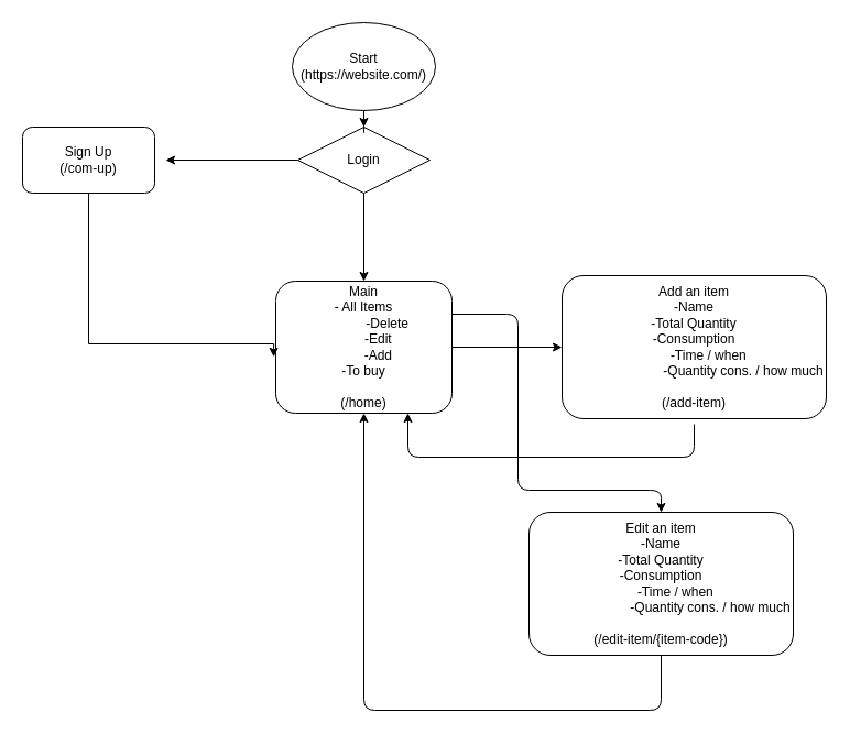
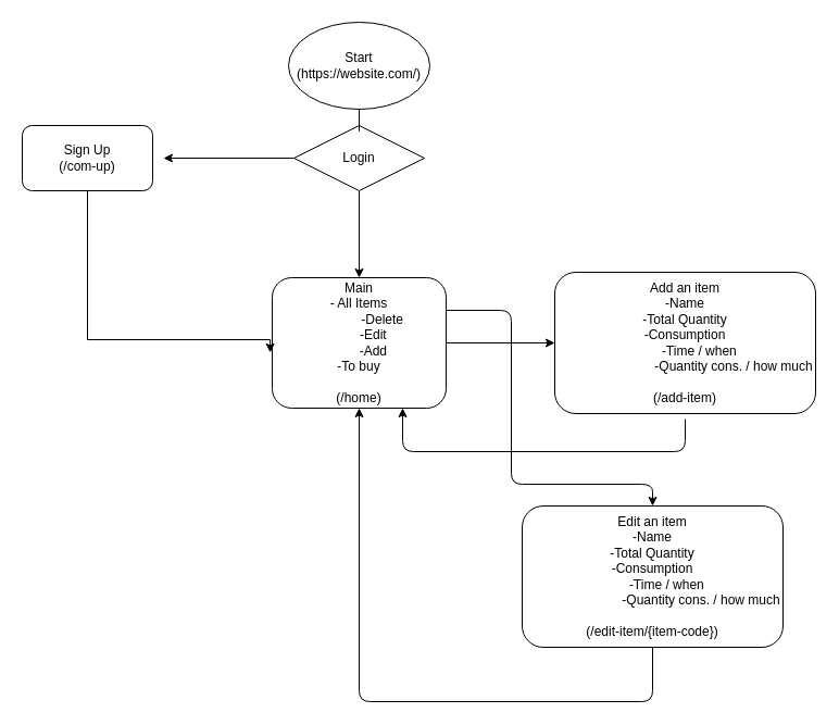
  <mxCell id="0" />
  <mxCell id="1" parent="0" />
  <mxCell id="2" style="edgeStyle=orthogonalEdgeStyle;rounded=0;orthogonalLoop=1;jettySize=auto;html=1;entryX=0.5;entryY=0;entryDx=0;entryDy=0;" parent="1" source="4" target="7" edge="1"><mxGeometry relative="1" as="geometry" /></mxCell>
  <mxCell id="3" style="edgeStyle=orthogonalEdgeStyle;rounded=0;orthogonalLoop=1;jettySize=auto;html=1;" parent="1" source="4" edge="1"><mxGeometry relative="1" as="geometry"><mxPoint x="150" y="145" as="targetPoint" /></mxGeometry></mxCell>
  <mxCell id="4" value="Login" style="rhombus;whiteSpace=wrap;html=1;" parent="1" vertex="1"><mxGeometry x="270" y="115" width="120" height="60" as="geometry" /></mxCell>
  <mxCell id="5" style="edgeStyle=orthogonalEdgeStyle;rounded=0;orthogonalLoop=1;jettySize=auto;html=1;entryX=0;entryY=0.5;entryDx=0;entryDy=0;" parent="1" source="7" target="13" edge="1"><mxGeometry relative="1" as="geometry" /></mxCell>
  <mxCell id="6" style="edgeStyle=none;html=1;exitX=1;exitY=0.25;exitDx=0;exitDy=0;entryX=0.5;entryY=0;entryDx=0;entryDy=0;" edge="1" parent="1" source="7" target="15"><mxGeometry relative="1" as="geometry"><mxPoint x="630" y="445" as="targetPoint" /><Array as="points"><mxPoint x="470" y="285" /><mxPoint x="470" y="445" /><mxPoint x="600" y="445" /></Array></mxGeometry></mxCell>
  <mxCell id="7" value="Main&lt;br&gt;- All Items&lt;br&gt;&lt;span style=&quot;white-space: pre&quot;&gt;&#09;&lt;/span&gt;&amp;nbsp; &amp;nbsp; &amp;nbsp;-Delete&lt;br&gt;&lt;span style=&quot;white-space: pre&quot;&gt;&#09;&lt;/span&gt;-Edit&lt;br&gt;&lt;span style=&quot;white-space: pre&quot;&gt;&#09;&lt;/span&gt;-Add&lt;br&gt;-To buy&lt;br&gt;&lt;br&gt;(/home)" style="rounded=1;whiteSpace=wrap;html=1;" parent="1" vertex="1"><mxGeometry x="250" y="255" width="160" height="120" as="geometry" /></mxCell>
  <mxCell id="8" style="edgeStyle=orthogonalEdgeStyle;rounded=0;orthogonalLoop=1;jettySize=auto;html=1;entryX=-0.012;entryY=0.574;entryDx=0;entryDy=0;entryPerimeter=0;" parent="1" source="9" target="7" edge="1"><mxGeometry relative="1" as="geometry"><mxPoint x="80" y="315" as="targetPoint" /><Array as="points"><mxPoint x="80" y="312" /></Array></mxGeometry></mxCell>
  <mxCell id="9" value="Sign Up&lt;br&gt;(/com-up)" style="rounded=1;whiteSpace=wrap;html=1;" parent="1" vertex="1"><mxGeometry x="20" y="115" width="120" height="60" as="geometry" /></mxCell>
- <mxCell id="10" style="edgeStyle=orthogonalEdgeStyle;rounded=0;orthogonalLoop=1;jettySize=auto;html=1;entryX=0.5;entryY=0;entryDx=0;entryDy=0;" parent="1" source="11" target="4" edge="1"><mxGeometry relative="1" as="geometry" /></mxCell>
+ <mxCell id="10" style="edgeStyle=orthogonalEdgeStyle;rounded=0;orthogonalLoop=1;jettySize=auto;html=1;entryX=0.5;entryY=0;entryDx=0;entryDy=0;endArrow=none;" parent="1" source="11" target="4" edge="1"><mxGeometry relative="1" as="geometry" /></mxCell>
  <mxCell id="11" value="Start&lt;br&gt;(https://website.com/)" style="ellipse;whiteSpace=wrap;html=1;" parent="1" vertex="1"><mxGeometry x="265" y="20" width="130" height="80" as="geometry" /></mxCell>
  <mxCell id="12" style="edgeStyle=none;html=1;entryX=0.75;entryY=1;entryDx=0;entryDy=0;" edge="1" parent="1" target="7"><mxGeometry relative="1" as="geometry"><mxPoint x="310" y="505" as="targetPoint" /><mxPoint x="630" y="385" as="sourcePoint" /><Array as="points"><mxPoint x="630" y="415" /><mxPoint x="370" y="415" /></Array></mxGeometry></mxCell>
  <mxCell id="13" value="Add an item&lt;br&gt;-Name&lt;br&gt;-Total Quantity&lt;br&gt;-Consumption&lt;br&gt;&lt;span style=&quot;white-space: pre&quot;&gt;&#09;&lt;/span&gt;-Time / when&lt;br&gt;&lt;span style=&quot;white-space: pre&quot;&gt;&#09;&lt;span style=&quot;white-space: pre&quot;&gt;&#09;&lt;/span&gt;&lt;span style=&quot;white-space: pre&quot;&gt;&#09;&lt;/span&gt; &lt;/span&gt;&amp;nbsp; -Quantity cons. / how much&lt;br&gt;&lt;br&gt;(/add-item)" style="rounded=1;whiteSpace=wrap;html=1;" parent="1" vertex="1"><mxGeometry x="510" y="250" width="240" height="130" as="geometry" /></mxCell>
  <mxCell id="14" style="edgeStyle=none;html=1;entryX=0.5;entryY=1;entryDx=0;entryDy=0;" edge="1" parent="1" source="15" target="7"><mxGeometry relative="1" as="geometry"><mxPoint x="220" y="645" as="targetPoint" /><Array as="points"><mxPoint x="600" y="645" /><mxPoint x="330" y="645" /></Array></mxGeometry></mxCell>
  <mxCell id="15" value="Edit an item&lt;br&gt;-Name&lt;br&gt;-Total Quantity&lt;br&gt;-Consumption&lt;br&gt;&lt;span style=&quot;white-space: pre&quot;&gt;&#09;&lt;/span&gt;-Time / when&lt;br&gt;&lt;span style=&quot;white-space: pre&quot;&gt;&#09;&lt;span style=&quot;white-space: pre&quot;&gt;&#09;&lt;/span&gt;&lt;span style=&quot;white-space: pre&quot;&gt;&#09;&lt;/span&gt; &lt;/span&gt;&amp;nbsp; -Quantity cons. / how much&lt;br&gt;&lt;br&gt;(/edit-item/{item-code})" style="rounded=1;whiteSpace=wrap;html=1;" parent="1" vertex="1"><mxGeometry x="480" y="465" width="240" height="130" as="geometry" /></mxCell>
